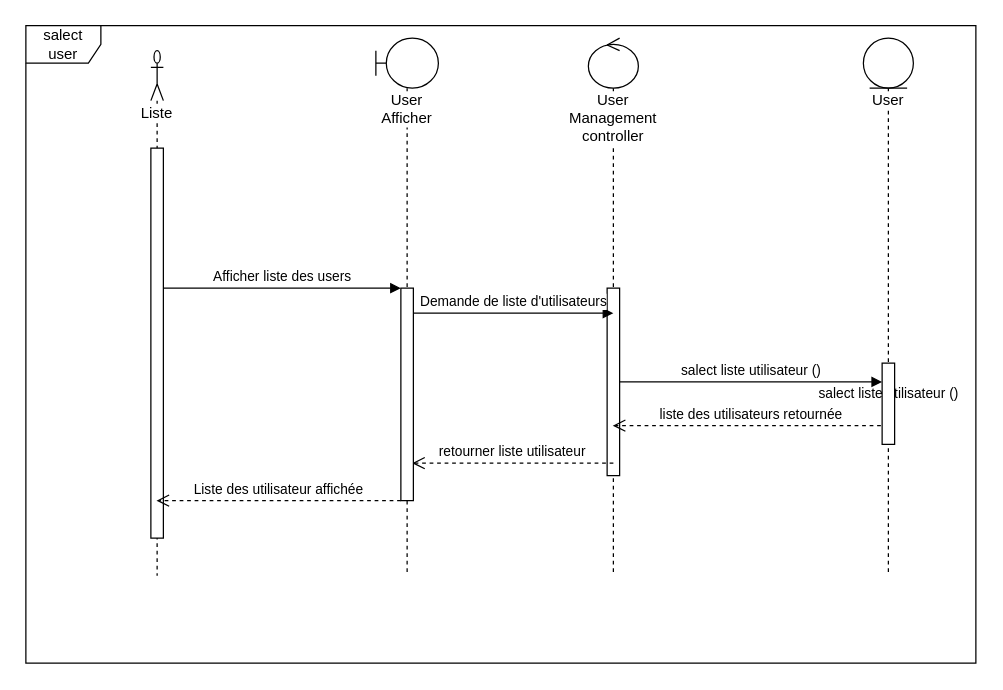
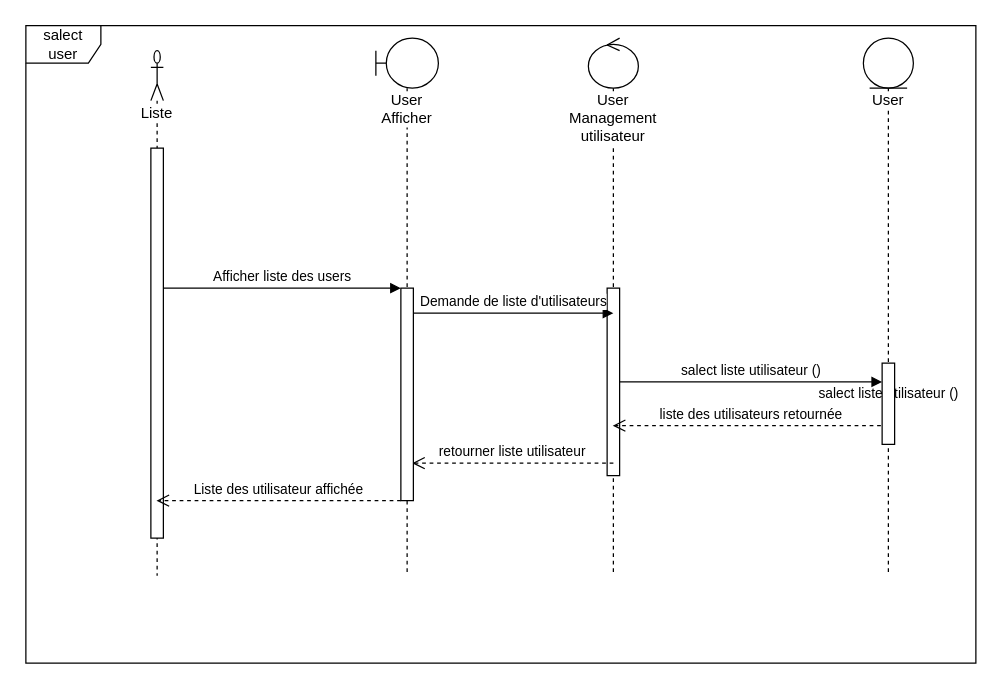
  <mxCell id="0" />
  <mxCell id="1" parent="0" />
  <mxCell id="2" value="salect&lt;br&gt;user&lt;br&gt;" style="shape=umlFrame;whiteSpace=wrap;html=1;" parent="1" vertex="1"><mxGeometry x="20" y="20" width="760" height="510" as="geometry" /></mxCell>
  <mxCell id="3" value="Liste" style="shape=umlLifeline;participant=umlActor;perimeter=lifelinePerimeter;whiteSpace=wrap;html=1;container=1;collapsible=0;recursiveResize=0;verticalAlign=top;spacingTop=36;labelBackgroundColor=#ffffff;outlineConnect=0;" parent="1" vertex="1"><mxGeometry x="120" y="40" width="10" height="420" as="geometry" /></mxCell>
  <mxCell id="4" value="Afficher liste des users" style="html=1;verticalAlign=bottom;endArrow=block;" parent="3" edge="1"><mxGeometry width="80" relative="1" as="geometry"><mxPoint x="10" y="190" as="sourcePoint" /><mxPoint x="200" y="190" as="targetPoint" /></mxGeometry></mxCell>
  <mxCell id="5" value="" style="html=1;points=[];perimeter=orthogonalPerimeter;" parent="3" vertex="1"><mxGeometry y="78" width="10" height="312" as="geometry" /></mxCell>
- <mxCell id="6" value="User Management controller" style="shape=umlLifeline;participant=umlControl;perimeter=lifelinePerimeter;whiteSpace=wrap;html=1;container=1;collapsible=0;recursiveResize=0;verticalAlign=top;spacingTop=36;labelBackgroundColor=#ffffff;outlineConnect=0;" parent="1" vertex="1"><mxGeometry x="470" y="30" width="40" height="430" as="geometry" /></mxCell>
+ <mxCell id="6" value="User Management utilisateur" style="shape=umlLifeline;participant=umlControl;perimeter=lifelinePerimeter;whiteSpace=wrap;html=1;container=1;collapsible=0;recursiveResize=0;verticalAlign=top;spacingTop=36;labelBackgroundColor=#ffffff;outlineConnect=0;" parent="1" vertex="1"><mxGeometry x="470" y="30" width="40" height="430" as="geometry" /></mxCell>
  <mxCell id="7" value="" style="html=1;points=[];perimeter=orthogonalPerimeter;" parent="6" vertex="1"><mxGeometry x="15" y="200" width="10" height="150" as="geometry" /></mxCell>
  <mxCell id="8" value="User" style="shape=umlLifeline;participant=umlEntity;perimeter=lifelinePerimeter;whiteSpace=wrap;html=1;container=1;collapsible=0;recursiveResize=0;verticalAlign=top;spacingTop=36;labelBackgroundColor=#ffffff;outlineConnect=0;" parent="1" vertex="1"><mxGeometry x="690" y="30" width="40" height="430" as="geometry" /></mxCell>
  <mxCell id="9" value="liste des utilisateurs retournée" style="html=1;verticalAlign=bottom;endArrow=open;dashed=1;endSize=8;" parent="1" target="6" edge="1"><mxGeometry relative="1" as="geometry"><mxPoint x="710" y="340" as="sourcePoint" /><mxPoint x="630" y="340" as="targetPoint" /></mxGeometry></mxCell>
  <mxCell id="10" value="retourner liste utilisateur" style="html=1;verticalAlign=bottom;endArrow=open;dashed=1;endSize=8;" parent="1" edge="1"><mxGeometry relative="1" as="geometry"><mxPoint x="490" y="370" as="sourcePoint" /><mxPoint x="329" y="370" as="targetPoint" /></mxGeometry></mxCell>
  <mxCell id="11" value="Liste des utilisateur affichée" style="html=1;verticalAlign=bottom;endArrow=open;dashed=1;endSize=8;" parent="1" target="3" edge="1"><mxGeometry relative="1" as="geometry"><mxPoint x="320" y="400" as="sourcePoint" /><mxPoint x="240" y="400" as="targetPoint" /></mxGeometry></mxCell>
  <mxCell id="12" value="salect liste utilisateur ()" style="html=1;verticalAlign=bottom;endArrow=block;" parent="1" source="13" target="8" edge="1"><mxGeometry width="80" relative="1" as="geometry"><mxPoint x="490" y="270" as="sourcePoint" /><mxPoint x="570" y="270" as="targetPoint" /></mxGeometry></mxCell>
  <mxCell id="13" value="" style="html=1;points=[];perimeter=orthogonalPerimeter;" parent="1" vertex="1"><mxGeometry x="705" y="290" width="10" height="65" as="geometry" /></mxCell>
  <mxCell id="14" value="salect liste utilisateur ()" style="html=1;verticalAlign=bottom;endArrow=block;" parent="1" source="7" target="13" edge="1"><mxGeometry width="80" relative="1" as="geometry"><mxPoint x="495" y="305" as="sourcePoint" /><mxPoint x="709.5" y="305" as="targetPoint" /></mxGeometry></mxCell>
  <mxCell id="15" value="User Afficher" style="shape=umlLifeline;participant=umlBoundary;perimeter=lifelinePerimeter;whiteSpace=wrap;html=1;container=1;collapsible=0;recursiveResize=0;verticalAlign=top;spacingTop=36;labelBackgroundColor=#ffffff;outlineConnect=0;" parent="1" vertex="1"><mxGeometry x="300" y="30" width="50" height="430" as="geometry" /></mxCell>
  <mxCell id="16" value="" style="html=1;points=[];perimeter=orthogonalPerimeter;" parent="15" vertex="1"><mxGeometry x="20" y="200" width="10" height="170" as="geometry" /></mxCell>
  <mxCell id="17" value="Demande de liste d'utilisateurs" style="html=1;verticalAlign=bottom;endArrow=block;" parent="1" edge="1"><mxGeometry width="80" relative="1" as="geometry"><mxPoint x="330" y="250" as="sourcePoint" /><mxPoint x="490" y="250" as="targetPoint" /></mxGeometry></mxCell>
